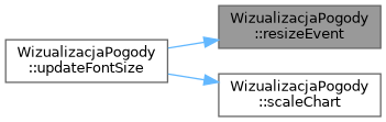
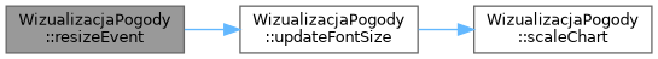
  digraph {
    rankdir=LR
    node [color=grey40 fillcolor=white fontname=Helvetica fontsize=10 shape=box style=filled]
    edge [color=steelblue1 fontname=Helvetica fontsize=10 labelfontname=Helvetica labelfontsize=10 style=solid]
    n1 [color=gray40 fillcolor=grey60 fontcolor=black height=0.2 label="WizualizacjaPogody\l::resizeEvent" width=0.4]
    n2 [height=0.2 label="WizualizacjaPogody\l::updateFontSize" width=0.4]
    n3 [height=0.2 label="WizualizacjaPogody\l::scaleChart" width=0.4]
-   n2 -> n1
+   n1 -> n2
    n2 -> n3
  }
